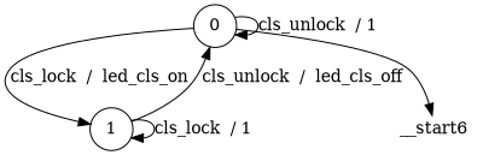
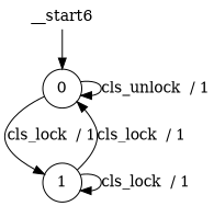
  digraph {
    node [shape=circle]
    n1 [label=0]
    n2 [label=1]
    n3 [height=0 label=__start6 shape=none width=0]
    n1 -> n1 [label="cls_unlock  / 1"]
-   n1 -> n2 [label="cls_lock  /  led_cls_on"]
-   n2 -> n1 [label="cls_unlock  /  led_cls_off"]
+   n1 -> n2 [label="cls_lock  / 1"]
+   n2 -> n1 [label="cls_lock  / 1"]
    n2 -> n2 [label="cls_lock  / 1"]
-   n1 -> n3
+   n3 -> n1
  }
